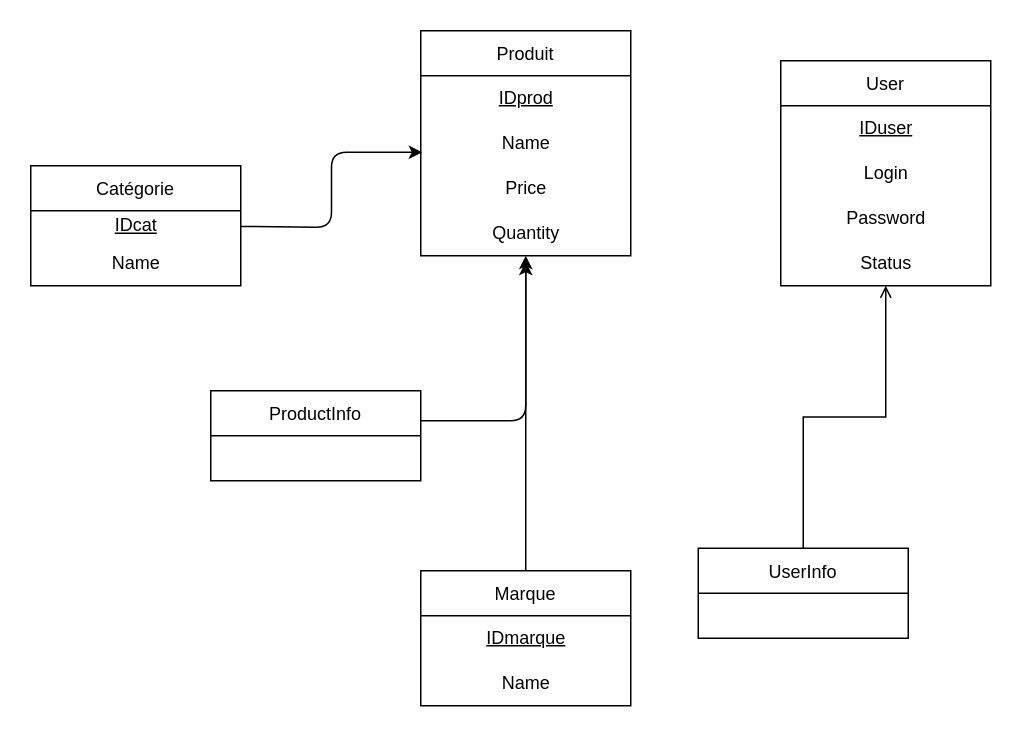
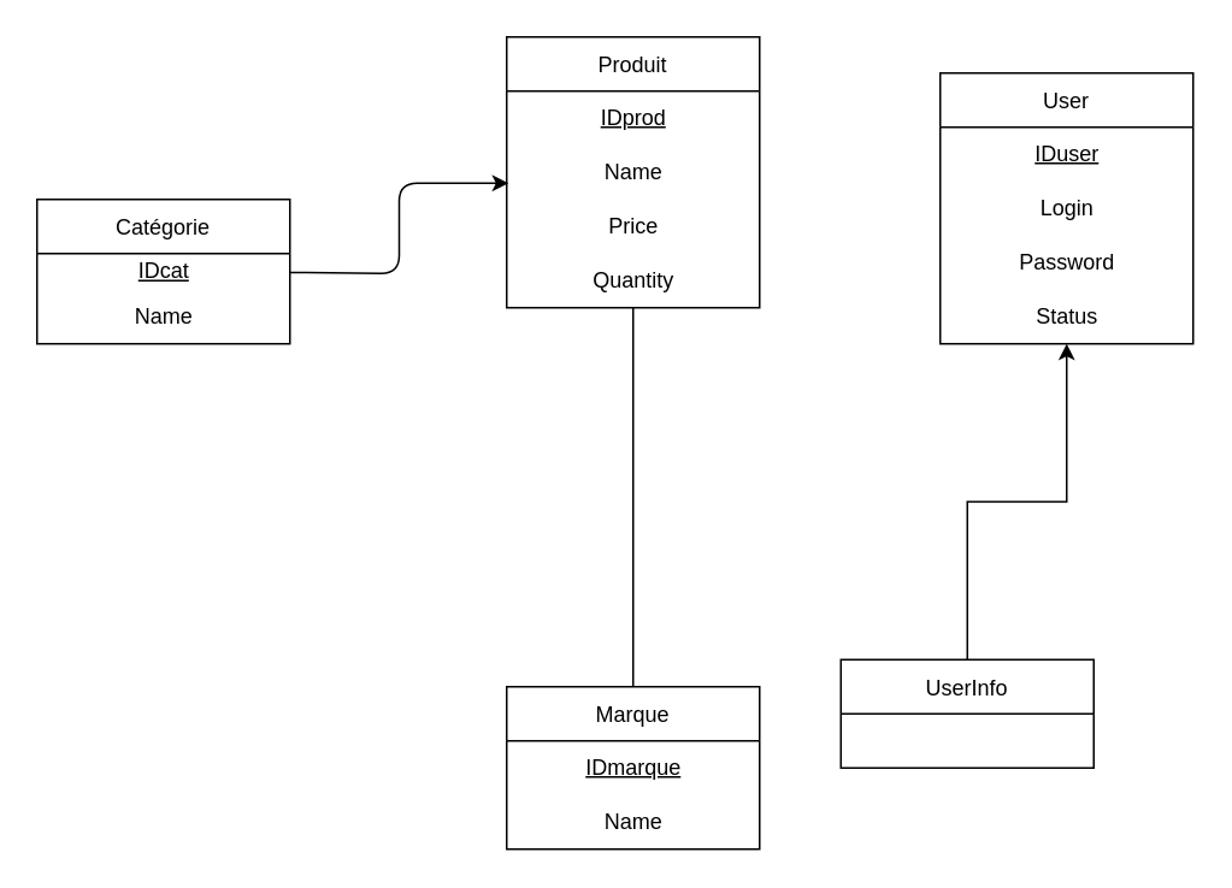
  <mxCell id="0" />
  <mxCell id="1" parent="0" />
  <mxCell id="2" value="Produit" style="swimlane;fontStyle=0;childLayout=stackLayout;horizontal=1;startSize=30;horizontalStack=0;resizeParent=1;resizeParentMax=0;resizeLast=0;collapsible=1;marginBottom=0;" parent="1" vertex="1"><mxGeometry x="280" y="20" width="140" height="150" as="geometry" /></mxCell>
  <mxCell id="3" value="&lt;div&gt;&lt;u&gt;IDprod&lt;/u&gt;&lt;/div&gt;" style="text;html=1;align=center;verticalAlign=middle;resizable=0;points=[];autosize=1;strokeColor=none;fillColor=none;" parent="2" vertex="1"><mxGeometry y="30" width="140" height="30" as="geometry" /></mxCell>
  <mxCell id="4" value="Name" style="text;html=1;align=center;verticalAlign=middle;resizable=0;points=[];autosize=1;strokeColor=none;fillColor=none;" parent="2" vertex="1"><mxGeometry y="60" width="140" height="30" as="geometry" /></mxCell>
  <mxCell id="5" value="Price" style="text;html=1;align=center;verticalAlign=middle;resizable=0;points=[];autosize=1;strokeColor=none;fillColor=none;" parent="2" vertex="1"><mxGeometry y="90" width="140" height="30" as="geometry" /></mxCell>
  <mxCell id="6" value="Quantity" style="text;html=1;align=center;verticalAlign=middle;resizable=0;points=[];autosize=1;strokeColor=none;fillColor=none;" parent="2" vertex="1"><mxGeometry y="120" width="140" height="30" as="geometry" /></mxCell>
- <mxCell id="7" style="edgeStyle=orthogonalEdgeStyle;rounded=0;orthogonalLoop=1;jettySize=auto;html=1;entryX=0.5;entryY=1;entryDx=0;entryDy=0;endArrow=open;endFill=1;" parent="1" source="8" target="13" edge="1"><mxGeometry relative="1" as="geometry" /></mxCell>
+ <mxCell id="7" style="edgeStyle=orthogonalEdgeStyle;rounded=0;orthogonalLoop=1;jettySize=auto;html=1;entryX=0.5;entryY=1;entryDx=0;entryDy=0;endArrow=classic;endFill=1;" parent="1" source="8" target="13" edge="1"><mxGeometry relative="1" as="geometry" /></mxCell>
  <mxCell id="8" value="UserInfo" style="swimlane;fontStyle=0;childLayout=stackLayout;horizontal=1;startSize=30;horizontalStack=0;resizeParent=1;resizeParentMax=0;resizeLast=0;collapsible=1;marginBottom=0;" parent="1" vertex="1"><mxGeometry x="465" y="365" width="140" height="60" as="geometry" /></mxCell>
- <mxCell id="9" style="edgeStyle=orthogonalEdgeStyle;rounded=0;orthogonalLoop=1;jettySize=auto;html=1;entryX=0.5;entryY=1;entryDx=0;entryDy=0;endArrow=classic;endFill=1;" parent="1" source="10" target="2" edge="1"><mxGeometry relative="1" as="geometry" /></mxCell>
+ <mxCell id="9" style="edgeStyle=orthogonalEdgeStyle;rounded=0;orthogonalLoop=1;jettySize=auto;html=1;entryX=0.5;entryY=1;entryDx=0;entryDy=0;endArrow=none;endFill=1;" parent="1" source="10" target="2" edge="1"><mxGeometry relative="1" as="geometry" /></mxCell>
  <mxCell id="10" value="Marque" style="swimlane;fontStyle=0;childLayout=stackLayout;horizontal=1;startSize=30;horizontalStack=0;resizeParent=1;resizeParentMax=0;resizeLast=0;collapsible=1;marginBottom=0;" parent="1" vertex="1"><mxGeometry x="280" y="380" width="140" height="90" as="geometry" /></mxCell>
  <mxCell id="11" value="&lt;u&gt;IDmarque&lt;/u&gt;" style="text;html=1;align=center;verticalAlign=middle;resizable=0;points=[];autosize=1;strokeColor=none;fillColor=none;" parent="10" vertex="1"><mxGeometry y="30" width="140" height="30" as="geometry" /></mxCell>
  <mxCell id="12" value="Name" style="text;html=1;align=center;verticalAlign=middle;resizable=0;points=[];autosize=1;strokeColor=none;fillColor=none;" parent="10" vertex="1"><mxGeometry y="60" width="140" height="30" as="geometry" /></mxCell>
  <mxCell id="13" value="User" style="swimlane;fontStyle=0;childLayout=stackLayout;horizontal=1;startSize=30;horizontalStack=0;resizeParent=1;resizeParentMax=0;resizeLast=0;collapsible=1;marginBottom=0;" parent="1" vertex="1"><mxGeometry x="520" y="40" width="140" height="150" as="geometry" /></mxCell>
  <mxCell id="14" value="&lt;div&gt;&lt;u&gt;IDuser&lt;/u&gt;&lt;/div&gt;" style="text;html=1;align=center;verticalAlign=middle;resizable=0;points=[];autosize=1;strokeColor=none;fillColor=none;" parent="13" vertex="1"><mxGeometry y="30" width="140" height="30" as="geometry" /></mxCell>
  <mxCell id="15" value="Login" style="text;html=1;align=center;verticalAlign=middle;resizable=0;points=[];autosize=1;strokeColor=none;fillColor=none;" parent="13" vertex="1"><mxGeometry y="60" width="140" height="30" as="geometry" /></mxCell>
  <mxCell id="16" value="Password" style="text;html=1;align=center;verticalAlign=middle;resizable=0;points=[];autosize=1;strokeColor=none;fillColor=none;" parent="13" vertex="1"><mxGeometry y="90" width="140" height="30" as="geometry" /></mxCell>
  <mxCell id="17" value="Status" style="text;html=1;align=center;verticalAlign=middle;resizable=0;points=[];autosize=1;strokeColor=none;fillColor=none;" parent="13" vertex="1"><mxGeometry y="120" width="140" height="30" as="geometry" /></mxCell>
  <mxCell id="18" value="Catégorie" style="swimlane;fontStyle=0;childLayout=stackLayout;horizontal=1;startSize=30;horizontalStack=0;resizeParent=1;resizeParentMax=0;resizeLast=0;collapsible=1;marginBottom=0;" parent="1" vertex="1"><mxGeometry x="20" y="110" width="140" height="80" as="geometry" /></mxCell>
  <mxCell id="19" value="&lt;div&gt;&lt;u&gt;IDcat&lt;/u&gt;&lt;/div&gt;" style="text;html=1;align=center;verticalAlign=middle;resizable=0;points=[];autosize=1;strokeColor=none;fillColor=none;" parent="18" vertex="1"><mxGeometry y="30" width="140" height="20" as="geometry" /></mxCell>
  <mxCell id="20" value="Name" style="text;html=1;align=center;verticalAlign=middle;resizable=0;points=[];autosize=1;strokeColor=none;fillColor=none;" parent="18" vertex="1"><mxGeometry y="50" width="140" height="30" as="geometry" /></mxCell>
  <mxCell id="21" style="html=1;entryX=0.007;entryY=0.7;entryDx=0;entryDy=0;entryPerimeter=0;edgeStyle=orthogonalEdgeStyle;" parent="1" target="4" edge="1"><mxGeometry relative="1" as="geometry"><mxPoint x="160" y="150.486" as="sourcePoint" /></mxGeometry></mxCell>
- <mxCell id="22" style="edgeStyle=orthogonalEdgeStyle;html=1;entryX=0.5;entryY=1.133;entryDx=0;entryDy=0;entryPerimeter=0;" parent="1" source="23" target="6" edge="1"><mxGeometry relative="1" as="geometry"><Array as="points"><mxPoint x="350" y="280" /></Array></mxGeometry></mxCell>
- <mxCell id="23" value="ProductInfo" style="swimlane;fontStyle=0;childLayout=stackLayout;horizontal=1;startSize=30;horizontalStack=0;resizeParent=1;resizeParentMax=0;resizeLast=0;collapsible=1;marginBottom=0;" parent="1" vertex="1"><mxGeometry x="140" y="260" width="140" height="60" as="geometry" /></mxCell>
